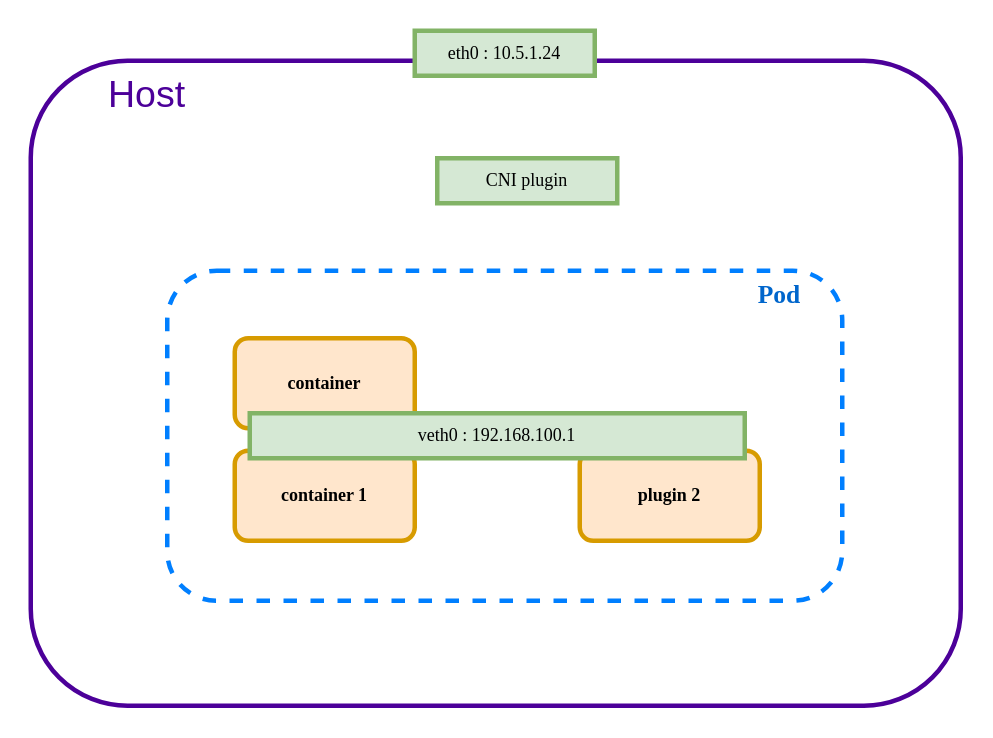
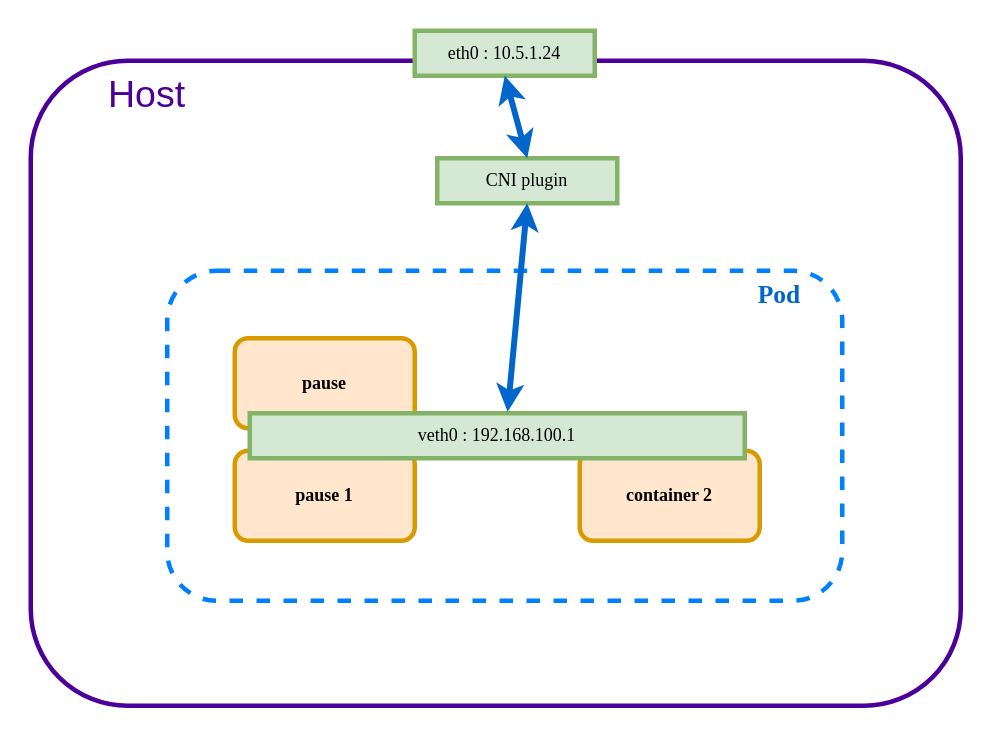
  <mxCell id="0" />
  <mxCell id="1" parent="0" />
  <mxCell id="2" value="&amp;nbsp; &amp;nbsp; &amp;nbsp; &amp;nbsp; &amp;nbsp; &amp;nbsp; &amp;nbsp; &amp;nbsp;&lt;font style=&quot;font-size: 25px&quot;&gt;Host&lt;/font&gt;" style="rounded=1;whiteSpace=wrap;html=1;verticalAlign=top;align=left;fontColor=#4C0099;strokeColor=#4C0099;strokeWidth=3;" vertex="1" parent="1"><mxGeometry x="20" y="40" width="620" height="430" as="geometry" /></mxCell>
  <mxCell id="3" value="&lt;b&gt;&lt;font style=&quot;font-size: 17px&quot;&gt;Pod&amp;nbsp; &amp;nbsp; &amp;nbsp;&amp;nbsp;&lt;/font&gt;&lt;/b&gt;" style="rounded=1;whiteSpace=wrap;html=1;strokeWidth=3;fontFamily=Verdana;align=right;fontColor=#0066CC;strokeColor=#007FFF;verticalAlign=top;dashed=1;" vertex="1" parent="1"><mxGeometry x="111" y="180" width="450" height="220" as="geometry" /></mxCell>
- <mxCell id="4" value="&lt;b&gt;container&lt;/b&gt;" style="rounded=1;whiteSpace=wrap;html=1;strokeColor=#d79b00;strokeWidth=3;align=center;fillColor=#ffe6cc;fontFamily=Verdana;" vertex="1" parent="1"><mxGeometry x="156" y="225" width="120" height="60" as="geometry" /></mxCell>
- <mxCell id="5" value="&lt;b&gt;container 1&lt;/b&gt;" style="rounded=1;whiteSpace=wrap;html=1;strokeColor=#d79b00;strokeWidth=3;align=center;fillColor=#ffe6cc;fontFamily=Verdana;" vertex="1" parent="1"><mxGeometry x="156" y="300" width="120" height="60" as="geometry" /></mxCell>
- <mxCell id="6" value="&lt;b&gt;plugin 2&lt;/b&gt;" style="rounded=1;whiteSpace=wrap;html=1;strokeColor=#d79b00;strokeWidth=3;align=center;fillColor=#ffe6cc;fontFamily=Verdana;" vertex="1" parent="1"><mxGeometry x="386" y="300" width="120" height="60" as="geometry" /></mxCell>
+ <mxCell id="4" value="&lt;b&gt;pause&lt;/b&gt;" style="rounded=1;whiteSpace=wrap;html=1;strokeColor=#d79b00;strokeWidth=3;align=center;fillColor=#ffe6cc;fontFamily=Verdana;" vertex="1" parent="1"><mxGeometry x="156" y="225" width="120" height="60" as="geometry" /></mxCell>
+ <mxCell id="5" value="&lt;b&gt;pause 1&lt;/b&gt;" style="rounded=1;whiteSpace=wrap;html=1;strokeColor=#d79b00;strokeWidth=3;align=center;fillColor=#ffe6cc;fontFamily=Verdana;" vertex="1" parent="1"><mxGeometry x="156" y="300" width="120" height="60" as="geometry" /></mxCell>
+ <mxCell id="6" value="&lt;b&gt;container 2&lt;/b&gt;" style="rounded=1;whiteSpace=wrap;html=1;strokeColor=#d79b00;strokeWidth=3;align=center;fillColor=#ffe6cc;fontFamily=Verdana;" vertex="1" parent="1"><mxGeometry x="386" y="300" width="120" height="60" as="geometry" /></mxCell>
  <mxCell id="7" value="eth0 : 10.5.1.24" style="rounded=0;whiteSpace=wrap;html=1;strokeColor=#82b366;strokeWidth=3;fontFamily=Verdana;align=center;fillColor=#d5e8d4;" vertex="1" parent="1"><mxGeometry x="276" y="20" width="120" height="30" as="geometry" /></mxCell>
  <mxCell id="8" value="CNI plugin" style="rounded=0;whiteSpace=wrap;html=1;strokeColor=#82b366;strokeWidth=3;fontFamily=Verdana;align=center;fillColor=#d5e8d4;" vertex="1" parent="1"><mxGeometry x="291" y="105" width="120" height="30" as="geometry" /></mxCell>
  <mxCell id="9" value="veth0 : 192.168.100.1" style="rounded=0;whiteSpace=wrap;html=1;strokeColor=#82b366;strokeWidth=3;fontFamily=Verdana;align=center;fillColor=#d5e8d4;" vertex="1" parent="1"><mxGeometry x="166" y="275" width="330" height="30" as="geometry" /></mxCell>
+ <mxCell id="10" value="" style="endArrow=classic;startArrow=classic;html=1;fontFamily=Verdana;fontColor=#0066CC;entryX=0.5;entryY=1;entryDx=0;entryDy=0;exitX=0.5;exitY=0;exitDx=0;exitDy=0;strokeWidth=4;strokeColor=#0066CC;" edge="1" parent="1" source="8" target="7"><mxGeometry width="50" height="50" relative="1" as="geometry"><mxPoint x="421" y="150" as="sourcePoint" /><mxPoint x="471" y="100" as="targetPoint" /></mxGeometry></mxCell>
+ <mxCell id="11" value="" style="endArrow=classic;startArrow=classic;html=1;fontFamily=Verdana;fontColor=#0066CC;entryX=0.5;entryY=1;entryDx=0;entryDy=0;exitX=0.521;exitY=-0.033;exitDx=0;exitDy=0;strokeWidth=4;strokeColor=#0066CC;exitPerimeter=0;" edge="1" parent="1" source="9" target="8"><mxGeometry width="50" height="50" relative="1" as="geometry"><mxPoint x="335.5" y="250" as="sourcePoint" /><mxPoint x="335.5" y="190" as="targetPoint" /></mxGeometry></mxCell>
